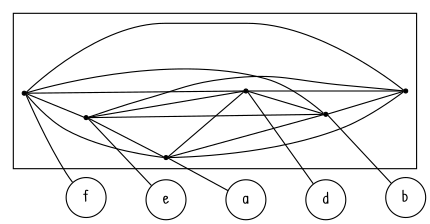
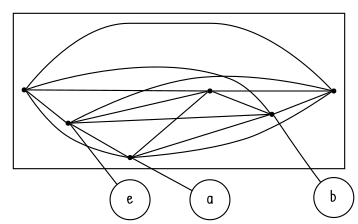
  strict digraph {
    compound=true
    fontname="Patrick Hand"
    fontsize=12
    newrank=true
    rankdir=LR
    node [fontname="Patrick Hand" shape=point]
    edge [arrowhead=none color=black fontname="Patrick Hand"]
    s_f
    s_e
    s_a
    s_d
    s_b
    s_c
-   f [shape=circle]
    e [shape=circle]
    a [shape=circle]
-   d [shape=circle]
    b [shape=circle]
    subgraph cluster_1 {
      s_f
      s_e
      s_a
      s_d
      s_b
      s_c
    }
    s_f -> s_e
    s_f -> s_a
    s_f -> s_d
    s_f -> s_b
    s_f -> s_c
-   s_f -> f [color=""]
    s_e -> s_a
    s_e -> s_d
    s_e -> s_b
    s_e -> s_c
    s_e -> e [color=""]
    s_a -> s_d
    s_a -> s_b
    s_a -> s_c
    s_a -> a [color=""]
    s_d -> s_b
    s_d -> s_c
-   s_d -> d [color=""]
    s_b -> s_c
    s_b -> b [color=""]
  }
